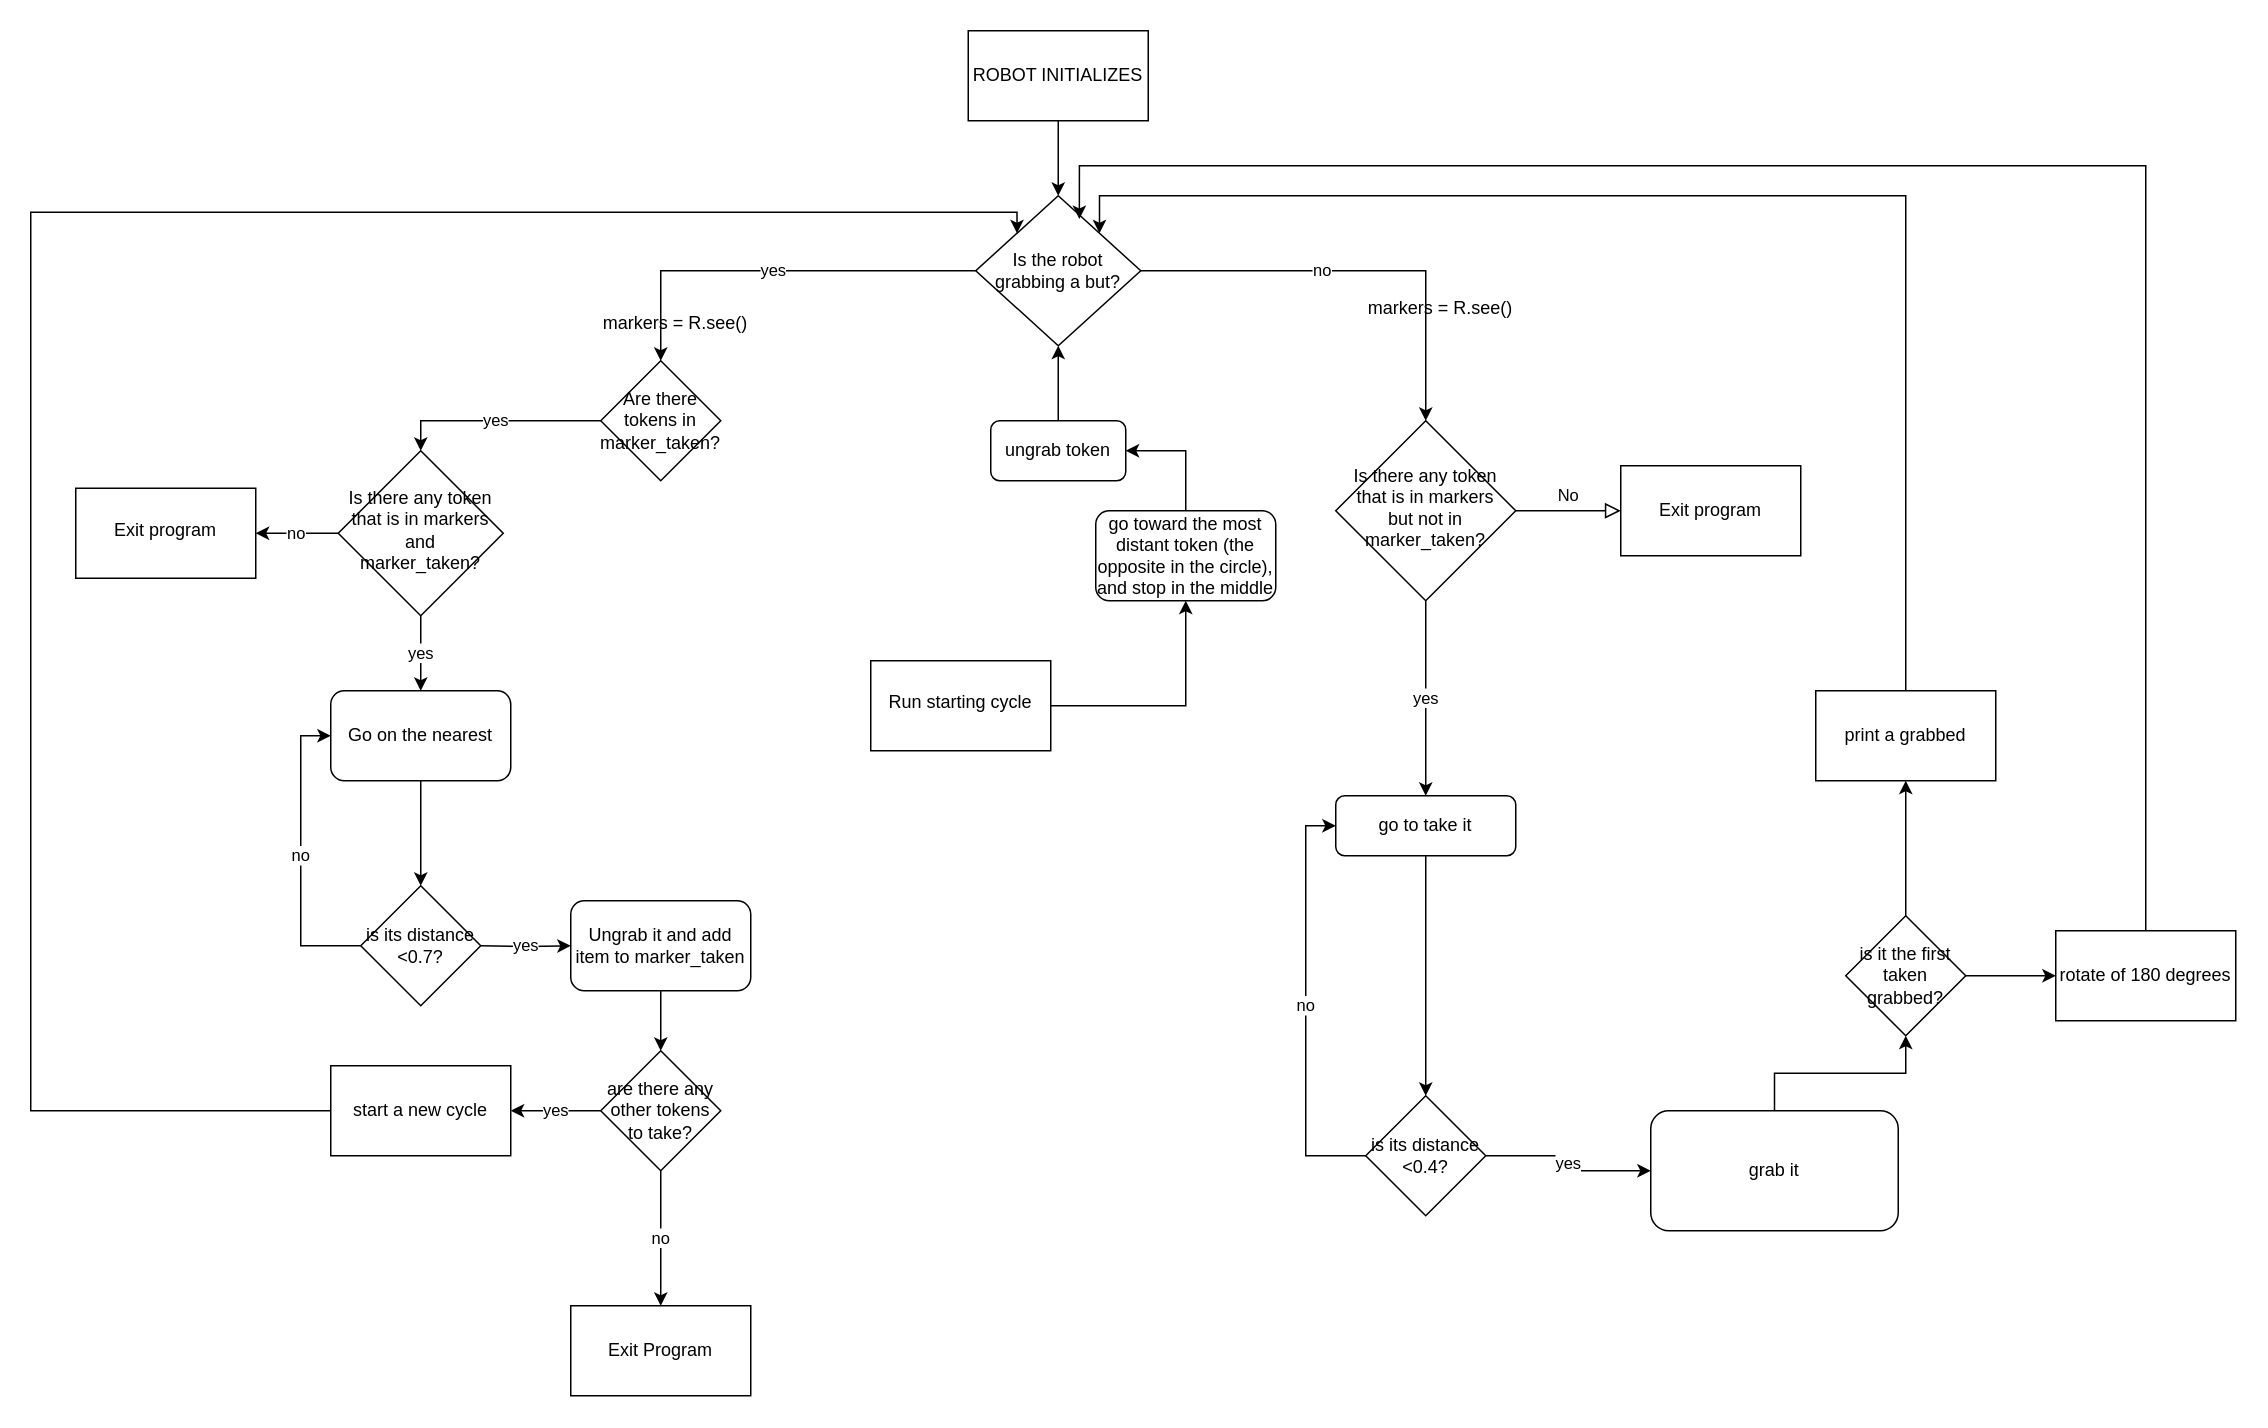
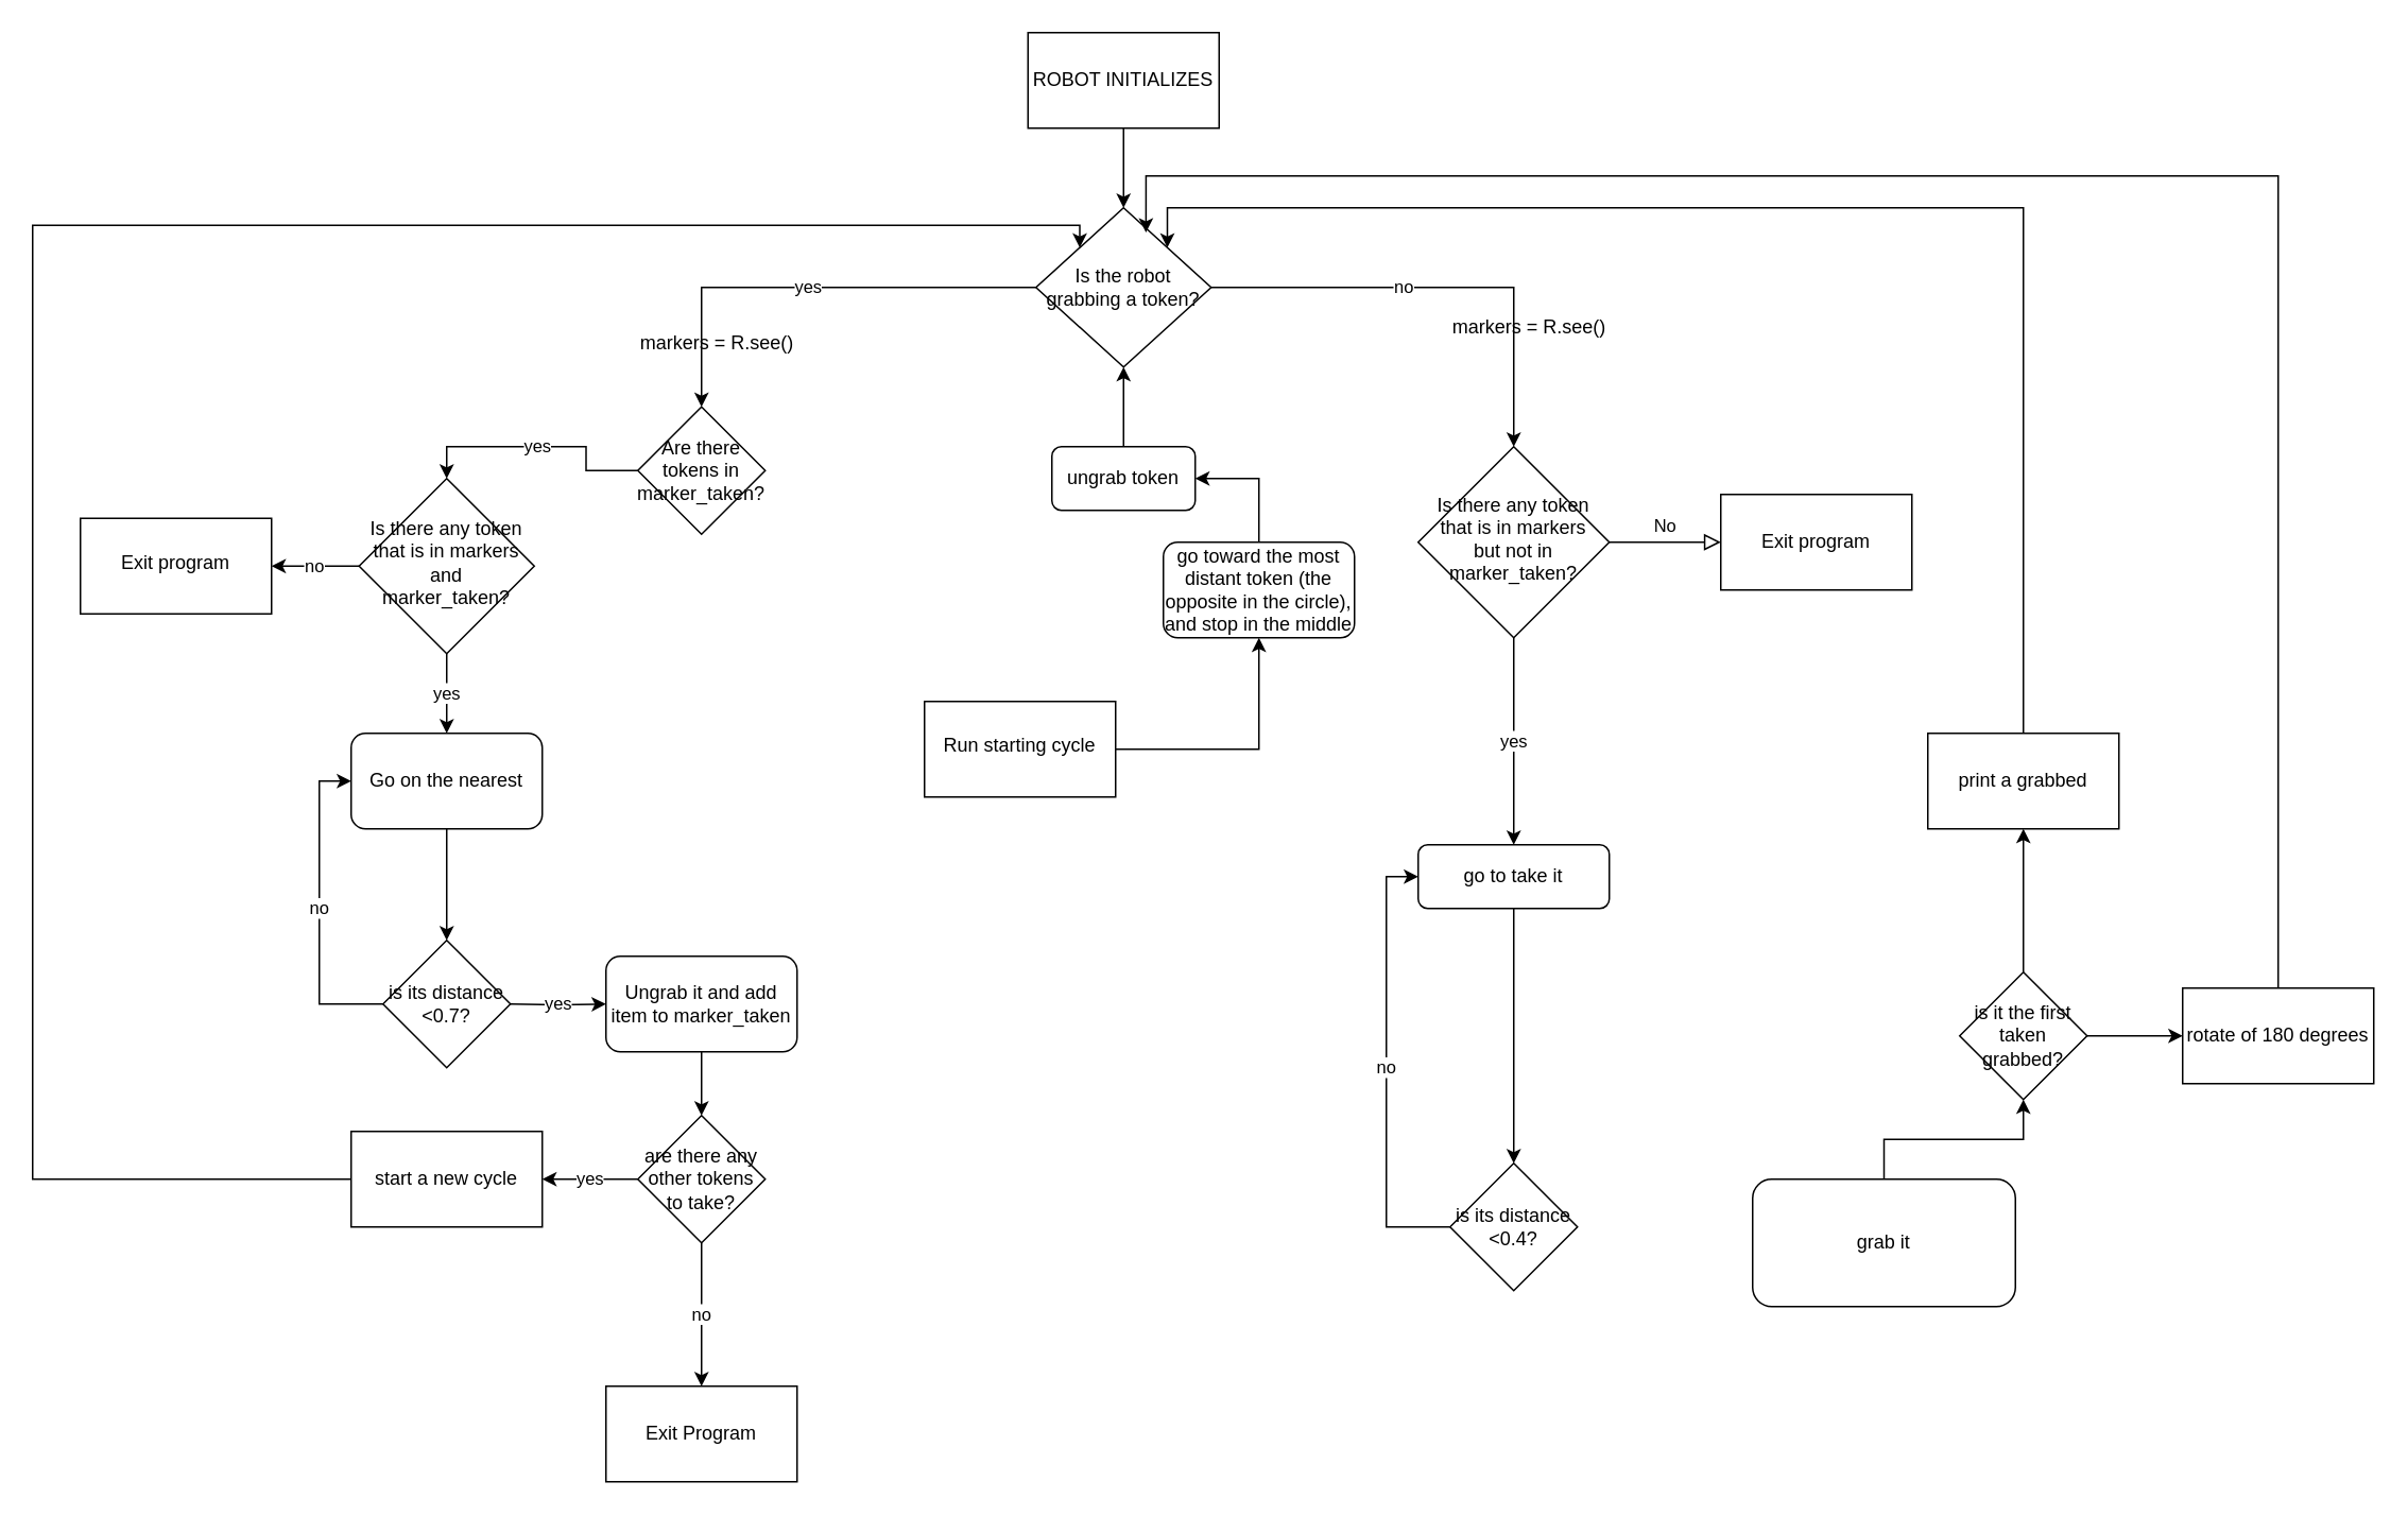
  <mxCell id="0" />
  <mxCell id="1" parent="0" />
  <mxCell id="2" value="No" style="edgeStyle=orthogonalEdgeStyle;rounded=0;html=1;jettySize=auto;orthogonalLoop=1;fontSize=11;endArrow=block;endFill=0;endSize=8;strokeWidth=1;shadow=0;labelBackgroundColor=none;" parent="1" source="4" target="41" edge="1"><mxGeometry y="10" relative="1" as="geometry"><mxPoint as="offset" /><mxPoint x="1090" y="340" as="targetPoint" /></mxGeometry></mxCell>
  <mxCell id="3" value="yes" style="edgeStyle=orthogonalEdgeStyle;rounded=0;orthogonalLoop=1;jettySize=auto;html=1;entryX=0.5;entryY=0;entryDx=0;entryDy=0;" parent="1" source="4" target="6" edge="1"><mxGeometry relative="1" as="geometry"><mxPoint x="950" y="450" as="targetPoint" /></mxGeometry></mxCell>
  <mxCell id="4" value="Is there any token that is in markers but not in marker_taken?" style="rhombus;whiteSpace=wrap;html=1;shadow=0;fontFamily=Helvetica;fontSize=12;align=center;strokeWidth=1;spacing=6;spacingTop=-4;" parent="1" vertex="1"><mxGeometry x="890" y="280" width="120" height="120" as="geometry" /></mxCell>
  <mxCell id="5" value="" style="edgeStyle=orthogonalEdgeStyle;rounded=0;orthogonalLoop=1;jettySize=auto;html=1;" parent="1" source="6" edge="1"><mxGeometry relative="1" as="geometry"><mxPoint x="950" y="730" as="targetPoint" /></mxGeometry></mxCell>
  <mxCell id="6" value="go to take it" style="rounded=1;whiteSpace=wrap;html=1;fontSize=12;glass=0;strokeWidth=1;shadow=0;" parent="1" vertex="1"><mxGeometry x="890" y="530" width="120" height="40" as="geometry" /></mxCell>
  <mxCell id="7" value="" style="edgeStyle=orthogonalEdgeStyle;rounded=0;orthogonalLoop=1;jettySize=auto;html=1;" parent="1" source="8" target="10" edge="1"><mxGeometry relative="1" as="geometry" /></mxCell>
  <mxCell id="8" value="ROBOT INITIALIZES" style="rounded=0;whiteSpace=wrap;html=1;" parent="1" vertex="1"><mxGeometry x="645" y="20" width="120" height="60" as="geometry" /></mxCell>
  <mxCell id="9" value="yes" style="edgeStyle=orthogonalEdgeStyle;rounded=0;orthogonalLoop=1;jettySize=auto;html=1;entryX=0.5;entryY=0;entryDx=0;entryDy=0;" parent="1" source="10" target="50" edge="1"><mxGeometry relative="1" as="geometry"><mxPoint x="280" y="200" as="targetPoint" /></mxGeometry></mxCell>
- <mxCell id="10" value="Is the robot grabbing a but?" style="rhombus;whiteSpace=wrap;html=1;" parent="1" vertex="1"><mxGeometry x="650" y="130" width="110" height="100" as="geometry" /></mxCell>
+ <mxCell id="10" value="Is the robot grabbing a token?" style="rhombus;whiteSpace=wrap;html=1;" parent="1" vertex="1"><mxGeometry x="650" y="130" width="110" height="100" as="geometry" /></mxCell>
  <mxCell id="11" value="no" style="endArrow=classic;html=1;rounded=0;entryX=0.5;entryY=0;entryDx=0;entryDy=0;" parent="1" target="4" edge="1"><mxGeometry x="-0.167" width="50" height="50" relative="1" as="geometry"><mxPoint x="760" y="180" as="sourcePoint" /><mxPoint x="980" y="380" as="targetPoint" /><Array as="points"><mxPoint x="950" y="180" /></Array><mxPoint as="offset" /></mxGeometry></mxCell>
  <mxCell id="12" value="yes" style="edgeStyle=orthogonalEdgeStyle;rounded=0;orthogonalLoop=1;jettySize=auto;html=1;entryX=0.5;entryY=0;entryDx=0;entryDy=0;" parent="1" source="14" target="18" edge="1"><mxGeometry relative="1" as="geometry" /></mxCell>
  <mxCell id="13" value="no" style="edgeStyle=orthogonalEdgeStyle;rounded=0;orthogonalLoop=1;jettySize=auto;html=1;" edge="1" parent="1" source="14" target="51"><mxGeometry relative="1" as="geometry" /></mxCell>
  <mxCell id="14" value="Is there any token that is in markers and marker_taken?" style="rhombus;whiteSpace=wrap;html=1;shadow=0;strokeWidth=1;spacing=6;spacingTop=-4;" parent="1" vertex="1"><mxGeometry x="225" y="300" width="110" height="110" as="geometry" /></mxCell>
  <mxCell id="15" style="edgeStyle=orthogonalEdgeStyle;rounded=0;orthogonalLoop=1;jettySize=auto;html=1;entryX=0.5;entryY=1;entryDx=0;entryDy=0;" parent="1" source="16" target="24" edge="1"><mxGeometry relative="1" as="geometry" /></mxCell>
  <mxCell id="16" value="Run starting cycle" style="whiteSpace=wrap;html=1;shadow=0;strokeWidth=1;spacing=6;spacingTop=-4;" parent="1" vertex="1"><mxGeometry x="580" y="440" width="120" height="60" as="geometry" /></mxCell>
  <mxCell id="17" value="" style="edgeStyle=orthogonalEdgeStyle;rounded=0;orthogonalLoop=1;jettySize=auto;html=1;" parent="1" source="18" edge="1"><mxGeometry relative="1" as="geometry"><mxPoint x="280" y="590" as="targetPoint" /></mxGeometry></mxCell>
  <mxCell id="18" value="Go on the nearest" style="whiteSpace=wrap;html=1;rounded=1;" parent="1" vertex="1"><mxGeometry x="220" y="460" width="120" height="60" as="geometry" /></mxCell>
  <mxCell id="19" value="yes" style="edgeStyle=orthogonalEdgeStyle;rounded=0;orthogonalLoop=1;jettySize=auto;html=1;" parent="1" target="22" edge="1"><mxGeometry relative="1" as="geometry"><mxPoint x="320" y="630" as="sourcePoint" /></mxGeometry></mxCell>
  <mxCell id="20" value="no" style="edgeStyle=orthogonalEdgeStyle;rounded=0;orthogonalLoop=1;jettySize=auto;html=1;entryX=0;entryY=0.5;entryDx=0;entryDy=0;" parent="1" target="18" edge="1"><mxGeometry relative="1" as="geometry"><Array as="points"><mxPoint x="200" y="630" /><mxPoint x="200" y="490" /></Array><mxPoint x="240" y="630" as="sourcePoint" /></mxGeometry></mxCell>
  <mxCell id="21" value="" style="edgeStyle=orthogonalEdgeStyle;rounded=0;orthogonalLoop=1;jettySize=auto;html=1;" parent="1" source="22" target="35" edge="1"><mxGeometry relative="1" as="geometry" /></mxCell>
  <mxCell id="22" value="Ungrab it and add item to marker_taken" style="whiteSpace=wrap;html=1;rounded=1;" parent="1" vertex="1"><mxGeometry x="380" y="600" width="120" height="60" as="geometry" /></mxCell>
  <mxCell id="23" style="edgeStyle=orthogonalEdgeStyle;rounded=0;orthogonalLoop=1;jettySize=auto;html=1;entryX=1;entryY=0.5;entryDx=0;entryDy=0;" parent="1" source="24" target="26" edge="1"><mxGeometry relative="1" as="geometry" /></mxCell>
  <mxCell id="24" value="go toward the most distant token (the opposite in the circle), and stop in the middle" style="rounded=1;whiteSpace=wrap;html=1;" parent="1" vertex="1"><mxGeometry x="730" y="340" width="120" height="60" as="geometry" /></mxCell>
  <mxCell id="25" style="edgeStyle=orthogonalEdgeStyle;rounded=0;orthogonalLoop=1;jettySize=auto;html=1;exitX=0.5;exitY=0;exitDx=0;exitDy=0;entryX=0.5;entryY=1;entryDx=0;entryDy=0;" parent="1" source="26" target="10" edge="1"><mxGeometry relative="1" as="geometry" /></mxCell>
  <mxCell id="26" value="ungrab token" style="rounded=1;whiteSpace=wrap;html=1;" parent="1" vertex="1"><mxGeometry x="660" y="280" width="90" height="40" as="geometry" /></mxCell>
  <mxCell id="27" value="is its distance &amp;lt;0.7?" style="rhombus;whiteSpace=wrap;html=1;" parent="1" vertex="1"><mxGeometry x="240" y="590" width="80" height="80" as="geometry" /></mxCell>
  <mxCell id="28" value="no" style="edgeStyle=orthogonalEdgeStyle;rounded=0;orthogonalLoop=1;jettySize=auto;html=1;entryX=0;entryY=0.5;entryDx=0;entryDy=0;" parent="1" source="30" target="6" edge="1"><mxGeometry relative="1" as="geometry"><Array as="points"><mxPoint x="870" y="770" /><mxPoint x="870" y="550" /></Array></mxGeometry></mxCell>
- <mxCell id="29" value="yes" style="edgeStyle=orthogonalEdgeStyle;rounded=0;orthogonalLoop=1;jettySize=auto;html=1;" parent="1" source="30" target="32" edge="1"><mxGeometry relative="1" as="geometry" /></mxCell>
  <mxCell id="30" value="is its distance &amp;lt;0.4?" style="rhombus;whiteSpace=wrap;html=1;" parent="1" vertex="1"><mxGeometry x="910" y="730" width="80" height="80" as="geometry" /></mxCell>
  <mxCell id="31" style="edgeStyle=orthogonalEdgeStyle;rounded=0;orthogonalLoop=1;jettySize=auto;html=1;entryX=0.5;entryY=1;entryDx=0;entryDy=0;" parent="1" source="32" target="44" edge="1"><mxGeometry relative="1" as="geometry" /></mxCell>
  <mxCell id="32" value="grab it" style="rounded=1;whiteSpace=wrap;html=1;" parent="1" vertex="1"><mxGeometry x="1100" y="740" width="165" height="80" as="geometry" /></mxCell>
  <mxCell id="33" value="no" style="edgeStyle=orthogonalEdgeStyle;rounded=0;orthogonalLoop=1;jettySize=auto;html=1;" parent="1" source="35" target="36" edge="1"><mxGeometry relative="1" as="geometry" /></mxCell>
  <mxCell id="34" value="yes" style="edgeStyle=orthogonalEdgeStyle;rounded=0;orthogonalLoop=1;jettySize=auto;html=1;" parent="1" source="35" target="37" edge="1"><mxGeometry relative="1" as="geometry" /></mxCell>
  <mxCell id="35" value="are there any other tokens to take?" style="rhombus;whiteSpace=wrap;html=1;" parent="1" vertex="1"><mxGeometry x="400" y="700" width="80" height="80" as="geometry" /></mxCell>
  <mxCell id="36" value="Exit Program" style="whiteSpace=wrap;html=1;" parent="1" vertex="1"><mxGeometry x="380" y="870" width="120" height="60" as="geometry" /></mxCell>
  <mxCell id="37" value="start a new cycle" style="whiteSpace=wrap;html=1;" parent="1" vertex="1"><mxGeometry x="220" y="710" width="120" height="60" as="geometry" /></mxCell>
  <mxCell id="38" style="edgeStyle=orthogonalEdgeStyle;rounded=0;orthogonalLoop=1;jettySize=auto;html=1;entryX=0;entryY=0;entryDx=0;entryDy=0;" parent="1" source="37" target="10" edge="1"><mxGeometry relative="1" as="geometry"><Array as="points"><mxPoint x="20" y="740" /><mxPoint x="20" y="141" /><mxPoint x="678" y="141" /></Array></mxGeometry></mxCell>
  <mxCell id="39" value="markers = R.see()" style="text;html=1;strokeColor=none;fillColor=none;align=center;verticalAlign=middle;whiteSpace=wrap;rounded=0;" parent="1" vertex="1"><mxGeometry x="400" y="200" width="100" height="30" as="geometry" /></mxCell>
  <mxCell id="40" value="markers = R.see()" style="text;html=1;strokeColor=none;fillColor=none;align=center;verticalAlign=middle;whiteSpace=wrap;rounded=0;" parent="1" vertex="1"><mxGeometry x="910" y="190" width="100" height="30" as="geometry" /></mxCell>
  <mxCell id="41" value="Exit program" style="rounded=0;whiteSpace=wrap;html=1;" parent="1" vertex="1"><mxGeometry x="1080" y="310" width="120" height="60" as="geometry" /></mxCell>
  <mxCell id="42" value="" style="edgeStyle=orthogonalEdgeStyle;rounded=0;orthogonalLoop=1;jettySize=auto;html=1;" parent="1" source="44" target="46" edge="1"><mxGeometry relative="1" as="geometry" /></mxCell>
  <mxCell id="43" value="" style="edgeStyle=orthogonalEdgeStyle;rounded=0;orthogonalLoop=1;jettySize=auto;html=1;" parent="1" source="44" target="47" edge="1"><mxGeometry relative="1" as="geometry" /></mxCell>
  <mxCell id="44" value="is it the first taken grabbed?" style="rhombus;whiteSpace=wrap;html=1;" parent="1" vertex="1"><mxGeometry x="1230" y="610" width="80" height="80" as="geometry" /></mxCell>
  <mxCell id="45" style="edgeStyle=orthogonalEdgeStyle;rounded=0;orthogonalLoop=1;jettySize=auto;html=1;entryX=1;entryY=0;entryDx=0;entryDy=0;" parent="1" source="46" target="10" edge="1"><mxGeometry relative="1" as="geometry"><Array as="points"><mxPoint x="1270" y="130" /><mxPoint x="732" y="130" /></Array></mxGeometry></mxCell>
  <mxCell id="46" value="print a grabbed" style="whiteSpace=wrap;html=1;" parent="1" vertex="1"><mxGeometry x="1210" y="460" width="120" height="60" as="geometry" /></mxCell>
  <mxCell id="47" value="rotate of 180 degrees" style="whiteSpace=wrap;html=1;" parent="1" vertex="1"><mxGeometry x="1370" y="620" width="120" height="60" as="geometry" /></mxCell>
  <mxCell id="48" style="edgeStyle=orthogonalEdgeStyle;rounded=0;orthogonalLoop=1;jettySize=auto;html=1;entryX=0.628;entryY=0.155;entryDx=0;entryDy=0;entryPerimeter=0;" parent="1" source="47" target="10" edge="1"><mxGeometry relative="1" as="geometry"><Array as="points"><mxPoint x="1430" y="110" /><mxPoint x="719" y="110" /></Array></mxGeometry></mxCell>
  <mxCell id="49" value="yes" style="edgeStyle=orthogonalEdgeStyle;rounded=0;orthogonalLoop=1;jettySize=auto;html=1;entryX=0.5;entryY=0;entryDx=0;entryDy=0;" edge="1" parent="1" source="50" target="14"><mxGeometry relative="1" as="geometry" /></mxCell>
- <mxCell id="50" value="Are there tokens in marker_taken?" style="rhombus;whiteSpace=wrap;html=1;" vertex="1" parent="1"><mxGeometry x="400" y="240" width="80" height="80" as="geometry" /></mxCell>
+ <mxCell id="50" value="Are there tokens in marker_taken?" style="rhombus;whiteSpace=wrap;html=1;" vertex="1" parent="1"><mxGeometry x="400" y="255" width="80" height="80" as="geometry" /></mxCell>
  <mxCell id="51" value="Exit program" style="whiteSpace=wrap;html=1;shadow=0;strokeWidth=1;spacing=6;spacingTop=-4;" vertex="1" parent="1"><mxGeometry x="50" y="325" width="120" height="60" as="geometry" /></mxCell>
